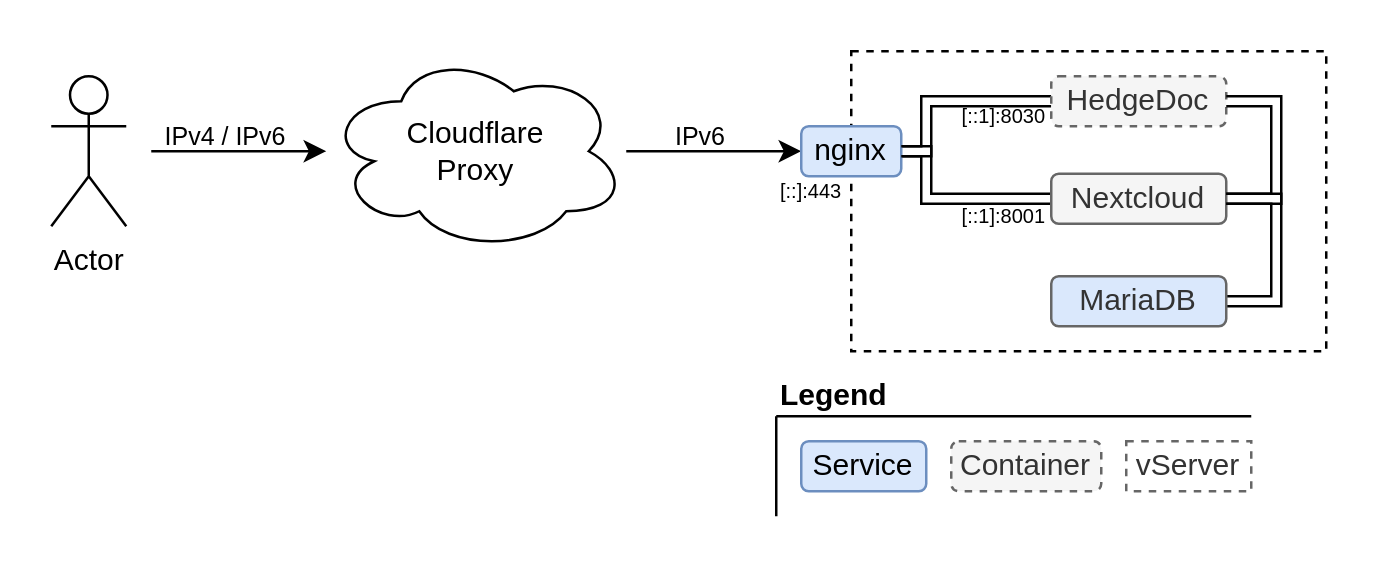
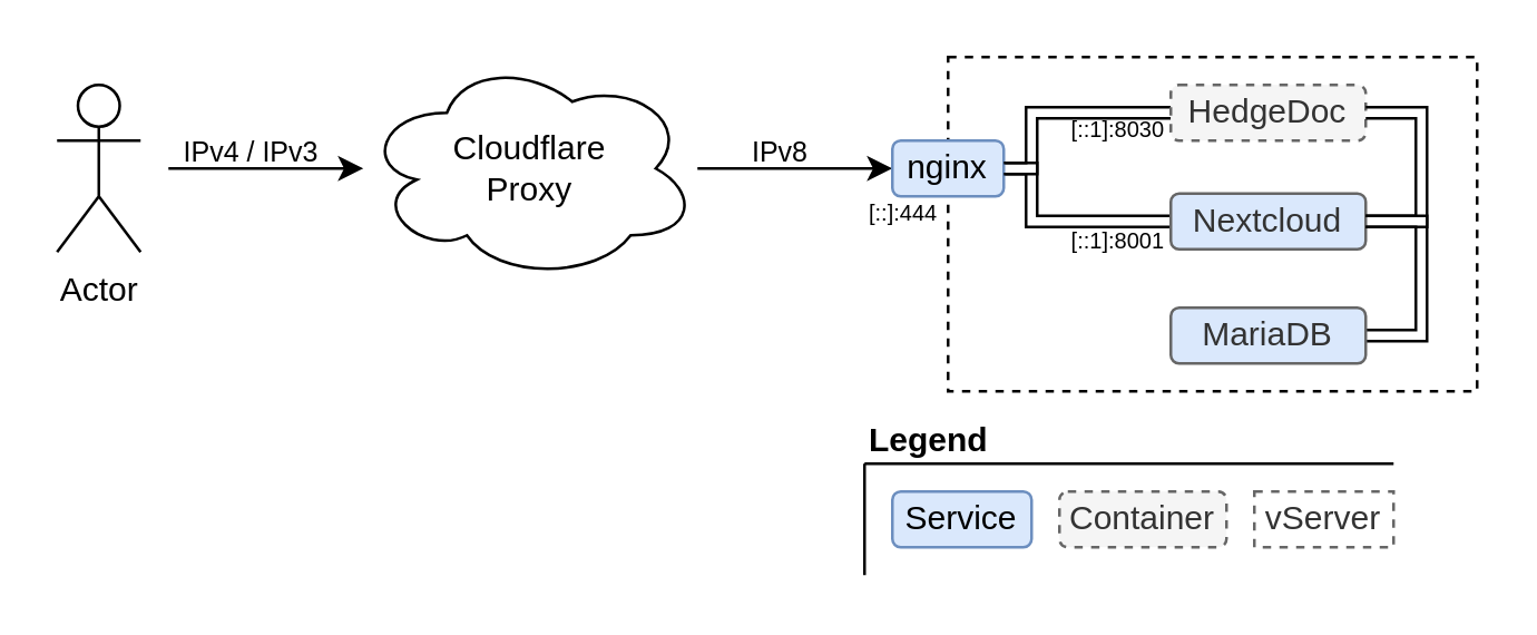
  <mxCell id="0" />
  <mxCell id="1" parent="0" />
  <mxCell id="2" value="Cloudflare&lt;br&gt;Proxy" style="ellipse;shape=cloud;whiteSpace=wrap;html=1;" parent="1" vertex="1"><mxGeometry x="130" y="20" width="120" height="80" as="geometry" /></mxCell>
  <mxCell id="3" value="Actor" style="shape=umlActor;verticalLabelPosition=bottom;verticalAlign=top;html=1;outlineConnect=0;" parent="1" vertex="1"><mxGeometry x="20" y="30" width="30" height="60" as="geometry" /></mxCell>
  <mxCell id="4" value="" style="endArrow=classic;html=1;rounded=0;" parent="1" edge="1"><mxGeometry width="50" height="50" relative="1" as="geometry"><mxPoint x="60" y="60" as="sourcePoint" /><mxPoint x="130" y="60" as="targetPoint" /></mxGeometry></mxCell>
  <mxCell id="5" value="" style="rounded=0;whiteSpace=wrap;html=1;fillColor=none;dashed=1;" parent="1" vertex="1"><mxGeometry x="340" y="20" width="190" height="120" as="geometry" /></mxCell>
  <mxCell id="6" value="" style="endArrow=classic;html=1;rounded=0;" parent="1" edge="1"><mxGeometry x="-0.143" y="10" width="50" height="50" relative="1" as="geometry"><mxPoint x="250" y="60" as="sourcePoint" /><mxPoint x="320" y="60" as="targetPoint" /><mxPoint as="offset" /></mxGeometry></mxCell>
- <mxCell id="7" value="&lt;font style=&quot;font-size: 10px&quot;&gt;IPv6&lt;/font&gt;" style="text;html=1;strokeColor=none;fillColor=none;align=center;verticalAlign=middle;whiteSpace=wrap;rounded=0;dashed=1;" parent="1" vertex="1"><mxGeometry x="250" y="49" width="60" height="10" as="geometry" /></mxCell>
- <mxCell id="8" value="&lt;font style=&quot;font-size: 10px&quot;&gt;IPv4 / IPv6&lt;/font&gt;" style="text;html=1;strokeColor=none;fillColor=none;align=center;verticalAlign=middle;whiteSpace=wrap;rounded=0;dashed=1;" parent="1" vertex="1"><mxGeometry x="60" y="49" width="60" height="10" as="geometry" /></mxCell>
+ <mxCell id="7" value="&lt;font style=&quot;font-size: 10px&quot;&gt;IPv8&lt;/font&gt;" style="text;html=1;strokeColor=none;fillColor=none;align=center;verticalAlign=middle;whiteSpace=wrap;rounded=0;dashed=1;" parent="1" vertex="1"><mxGeometry x="250" y="49" width="60" height="10" as="geometry" /></mxCell>
+ <mxCell id="8" value="&lt;font style=&quot;font-size: 10px&quot;&gt;IPv4 / IPv3&lt;/font&gt;" style="text;html=1;strokeColor=none;fillColor=none;align=center;verticalAlign=middle;whiteSpace=wrap;rounded=0;dashed=1;" parent="1" vertex="1"><mxGeometry x="60" y="49" width="60" height="10" as="geometry" /></mxCell>
  <mxCell id="9" style="edgeStyle=orthogonalEdgeStyle;rounded=0;orthogonalLoop=1;jettySize=auto;html=1;exitX=1;exitY=0.5;exitDx=0;exitDy=0;entryX=0;entryY=0.5;entryDx=0;entryDy=0;fontSize=12;shape=link;" parent="1" source="10" target="11" edge="1"><mxGeometry relative="1" as="geometry"><Array as="points"><mxPoint x="370" y="60" /><mxPoint x="370" y="40" /></Array></mxGeometry></mxCell>
  <mxCell id="10" value="&lt;font style=&quot;font-size: 12px&quot;&gt;nginx&lt;/font&gt;" style="rounded=1;whiteSpace=wrap;html=1;fontSize=10;fillColor=#dae8fc;strokeColor=#6c8ebf;" parent="1" vertex="1"><mxGeometry x="320" y="50" width="40" height="20" as="geometry" /></mxCell>
  <mxCell id="11" value="&lt;font style=&quot;font-size: 12px&quot;&gt;HedgeDoc&lt;/font&gt;" style="rounded=1;whiteSpace=wrap;html=1;fontSize=10;fillColor=#f5f5f5;strokeColor=#666666;fontColor=#333333;dashed=1;" parent="1" vertex="1"><mxGeometry x="420" y="30" width="70" height="20" as="geometry" /></mxCell>
- <mxCell id="12" value="&lt;font style=&quot;font-size: 8px&quot;&gt;[::]:443&lt;/font&gt;" style="text;html=1;strokeColor=none;fillColor=none;align=left;verticalAlign=middle;whiteSpace=wrap;rounded=0;dashed=1;" parent="1" vertex="1"><mxGeometry x="310" y="70" width="30" height="10" as="geometry" /></mxCell>
+ <mxCell id="12" value="&lt;font style=&quot;font-size: 8px&quot;&gt;[::]:444&lt;/font&gt;" style="text;html=1;strokeColor=none;fillColor=none;align=left;verticalAlign=middle;whiteSpace=wrap;rounded=0;dashed=1;" parent="1" vertex="1"><mxGeometry x="310" y="70" width="30" height="10" as="geometry" /></mxCell>
  <mxCell id="13" value="&lt;font style=&quot;font-size: 12px&quot;&gt;Service&lt;/font&gt;" style="rounded=1;whiteSpace=wrap;html=1;fontSize=10;fillColor=#dae8fc;strokeColor=#6c8ebf;" parent="1" vertex="1"><mxGeometry x="320" y="176" width="50" height="20" as="geometry" /></mxCell>
  <mxCell id="14" value="&lt;font style=&quot;font-size: 12px&quot;&gt;Container&lt;/font&gt;" style="rounded=1;whiteSpace=wrap;html=1;fontSize=10;fillColor=#f5f5f5;strokeColor=#666666;fontColor=#333333;dashed=1;" parent="1" vertex="1"><mxGeometry x="380" y="176" width="60" height="20" as="geometry" /></mxCell>
  <mxCell id="15" value="&lt;b&gt;&lt;font style=&quot;font-size: 12px&quot;&gt;Legend&lt;/font&gt;&lt;/b&gt;" style="text;html=1;strokeColor=none;fillColor=none;align=left;verticalAlign=middle;whiteSpace=wrap;rounded=0;fontSize=8;" parent="1" vertex="1"><mxGeometry x="310" y="150" width="80" height="15" as="geometry" /></mxCell>
  <mxCell id="16" value="&lt;font style=&quot;font-size: 8px&quot;&gt;[::1]:8030&lt;/font&gt;" style="text;html=1;strokeColor=none;fillColor=none;align=right;verticalAlign=middle;whiteSpace=wrap;rounded=0;dashed=1;" parent="1" vertex="1"><mxGeometry x="390" y="40" width="30" height="10" as="geometry" /></mxCell>
  <mxCell id="17" value="&lt;font style=&quot;font-size: 8px&quot;&gt;[::1]:8001&lt;/font&gt;" style="text;html=1;strokeColor=none;fillColor=none;align=right;verticalAlign=middle;whiteSpace=wrap;rounded=0;dashed=1;" parent="1" vertex="1"><mxGeometry x="390" y="80" width="30" height="10" as="geometry" /></mxCell>
  <mxCell id="18" style="edgeStyle=orthogonalEdgeStyle;rounded=0;orthogonalLoop=1;jettySize=auto;html=1;exitX=0;exitY=0.5;exitDx=0;exitDy=0;entryX=1;entryY=0.5;entryDx=0;entryDy=0;fontSize=12;shape=link;" parent="1" source="19" target="10" edge="1"><mxGeometry relative="1" as="geometry"><Array as="points"><mxPoint x="370" y="79" /><mxPoint x="370" y="60" /></Array></mxGeometry></mxCell>
- <mxCell id="19" value="&lt;font style=&quot;font-size: 12px&quot;&gt;Nextcloud&lt;/font&gt;" style="rounded=1;whiteSpace=wrap;html=1;fontSize=10;fillColor=#f5f5f5;strokeColor=#666666;fontColor=#333333;" parent="1" vertex="1"><mxGeometry x="420" y="69" width="70" height="20" as="geometry" /></mxCell>
+ <mxCell id="19" value="&lt;font style=&quot;font-size: 12px&quot;&gt;Nextcloud&lt;/font&gt;" style="rounded=1;whiteSpace=wrap;html=1;fontSize=10;fillColor=#dae8fc;strokeColor=#666666;fontColor=#333333;" parent="1" vertex="1"><mxGeometry x="420" y="69" width="70" height="20" as="geometry" /></mxCell>
  <mxCell id="20" value="&lt;font style=&quot;font-size: 12px&quot;&gt;vServer&lt;/font&gt;" style="rounded=0;whiteSpace=wrap;html=1;fontSize=10;fillColor=none;strokeColor=#666666;fontColor=#333333;dashed=1;" parent="1" vertex="1"><mxGeometry x="450" y="176" width="50" height="20" as="geometry" /></mxCell>
  <mxCell id="21" value="" style="endArrow=none;html=1;rounded=0;fontSize=12;" parent="1" edge="1"><mxGeometry width="50" height="50" relative="1" as="geometry"><mxPoint x="310" y="166" as="sourcePoint" /><mxPoint x="500" y="166" as="targetPoint" /></mxGeometry></mxCell>
  <mxCell id="22" value="" style="endArrow=none;html=1;rounded=0;fontSize=12;" parent="1" edge="1"><mxGeometry width="50" height="50" relative="1" as="geometry"><mxPoint x="310" y="166" as="sourcePoint" /><mxPoint x="310" y="206" as="targetPoint" /></mxGeometry></mxCell>
  <mxCell id="23" style="edgeStyle=orthogonalEdgeStyle;rounded=0;orthogonalLoop=1;jettySize=auto;html=1;exitX=1;exitY=0.5;exitDx=0;exitDy=0;entryX=1;entryY=0.5;entryDx=0;entryDy=0;fontSize=12;shape=link;" parent="1" source="25" target="19" edge="1"><mxGeometry relative="1" as="geometry"><Array as="points"><mxPoint x="510" y="120" /><mxPoint x="510" y="79" /></Array></mxGeometry></mxCell>
  <mxCell id="24" style="edgeStyle=orthogonalEdgeStyle;shape=link;rounded=0;orthogonalLoop=1;jettySize=auto;html=1;exitX=1;exitY=0.5;exitDx=0;exitDy=0;entryX=1;entryY=0.5;entryDx=0;entryDy=0;fontSize=12;" parent="1" source="19" target="11" edge="1"><mxGeometry relative="1" as="geometry"><Array as="points"><mxPoint x="510" y="79" /><mxPoint x="510" y="40" /></Array></mxGeometry></mxCell>
  <mxCell id="25" value="&lt;font style=&quot;font-size: 12px&quot;&gt;MariaDB&lt;/font&gt;" style="rounded=1;whiteSpace=wrap;html=1;fontSize=10;fillColor=#dae8fc;strokeColor=#666666;fontColor=#333333;" parent="1" vertex="1"><mxGeometry x="420" y="110" width="70" height="20" as="geometry" /></mxCell>
